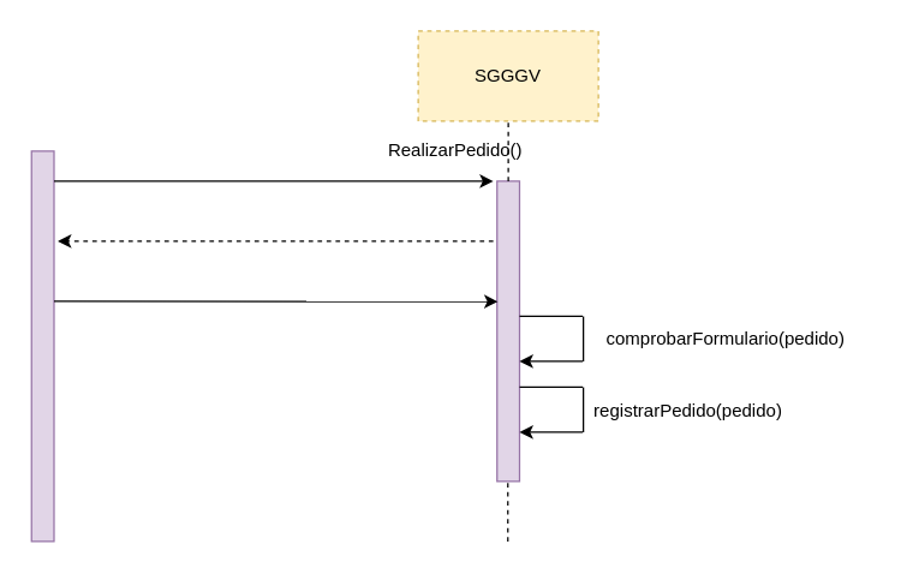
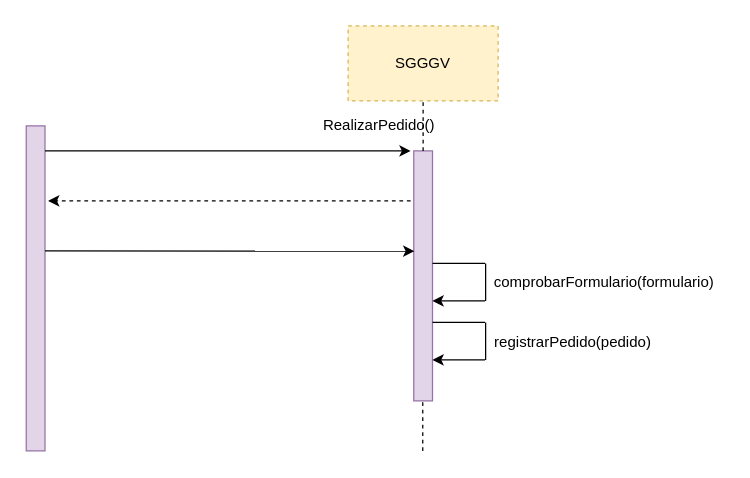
  <mxCell id="0" />
  <mxCell id="1" parent="0" />
  <mxCell id="2" value="SGGGV" style="rounded=0;whiteSpace=wrap;html=1;fillColor=#fff2cc;strokeColor=#d6b656;dashed=1;" vertex="1" parent="1"><mxGeometry x="278" y="20" width="120" height="60" as="geometry" /></mxCell>
  <mxCell id="3" value="" style="rounded=0;whiteSpace=wrap;html=1;fillColor=#e1d5e7;strokeColor=#9673a6;" vertex="1" parent="1"><mxGeometry x="20.5" y="100" width="15" height="260" as="geometry" /></mxCell>
  <mxCell id="4" value="" style="rounded=0;whiteSpace=wrap;html=1;fillColor=#e1d5e7;strokeColor=#9673a6;" vertex="1" parent="1"><mxGeometry x="330.5" y="120" width="15" height="200" as="geometry" /></mxCell>
  <mxCell id="5" value="" style="endArrow=classic;html=1;" edge="1" parent="1"><mxGeometry width="50" height="50" relative="1" as="geometry"><mxPoint x="35.5" y="120" as="sourcePoint" /><mxPoint x="328" y="120" as="targetPoint" /></mxGeometry></mxCell>
  <mxCell id="6" value="" style="endArrow=none;dashed=1;html=1;entryX=0.5;entryY=1;entryDx=0;entryDy=0;exitX=0.5;exitY=0;exitDx=0;exitDy=0;" edge="1" parent="1" source="4" target="2"><mxGeometry width="50" height="50" relative="1" as="geometry"><mxPoint x="258" y="280" as="sourcePoint" /><mxPoint x="308" y="230" as="targetPoint" /></mxGeometry></mxCell>
  <mxCell id="7" value="RealizarPedido()" style="text;html=1;strokeColor=none;fillColor=none;align=center;verticalAlign=middle;whiteSpace=wrap;rounded=0;" vertex="1" parent="1"><mxGeometry x="283" y="90" width="40" height="20" as="geometry" /></mxCell>
  <mxCell id="8" value="" style="endArrow=classic;html=1;dashed=1;" edge="1" parent="1"><mxGeometry width="50" height="50" relative="1" as="geometry"><mxPoint x="328" y="160" as="sourcePoint" /><mxPoint x="38" y="160" as="targetPoint" /></mxGeometry></mxCell>
  <mxCell id="9" value="" style="endArrow=none;html=1;" edge="1" parent="1"><mxGeometry width="50" height="50" relative="1" as="geometry"><mxPoint x="345.5" y="210" as="sourcePoint" /><mxPoint x="387.5" y="210" as="targetPoint" /></mxGeometry></mxCell>
  <mxCell id="10" value="" style="endArrow=none;html=1;" edge="1" parent="1"><mxGeometry width="50" height="50" relative="1" as="geometry"><mxPoint x="388" y="240" as="sourcePoint" /><mxPoint x="388" y="210" as="targetPoint" /></mxGeometry></mxCell>
  <mxCell id="11" value="" style="endArrow=none;html=1;startArrow=classic;startFill=1;" edge="1" parent="1"><mxGeometry width="50" height="50" relative="1" as="geometry"><mxPoint x="345.5" y="240" as="sourcePoint" /><mxPoint x="387.5" y="240" as="targetPoint" /></mxGeometry></mxCell>
- <mxCell id="12" value="comprobarFormulario(pedido)" style="text;html=1;strokeColor=none;fillColor=none;align=center;verticalAlign=middle;whiteSpace=wrap;rounded=0;" vertex="1" parent="1"><mxGeometry x="388" y="210" width="190" height="30" as="geometry" /></mxCell>
+ <mxCell id="12" value="comprobarFormulario(formulario)" style="text;html=1;strokeColor=none;fillColor=none;align=center;verticalAlign=middle;whiteSpace=wrap;rounded=0;" vertex="1" parent="1"><mxGeometry x="388" y="210" width="190" height="30" as="geometry" /></mxCell>
  <mxCell id="13" value="" style="endArrow=none;html=1;" edge="1" parent="1"><mxGeometry width="50" height="50" relative="1" as="geometry"><mxPoint x="345.5" y="257.21" as="sourcePoint" /><mxPoint x="387.5" y="257.21" as="targetPoint" /></mxGeometry></mxCell>
  <mxCell id="14" value="" style="endArrow=none;html=1;" edge="1" parent="1"><mxGeometry width="50" height="50" relative="1" as="geometry"><mxPoint x="388" y="287.21" as="sourcePoint" /><mxPoint x="388" y="257.21" as="targetPoint" /></mxGeometry></mxCell>
  <mxCell id="15" value="" style="endArrow=none;html=1;startArrow=classic;startFill=1;" edge="1" parent="1"><mxGeometry width="50" height="50" relative="1" as="geometry"><mxPoint x="345.5" y="287.21" as="sourcePoint" /><mxPoint x="387.5" y="287.21" as="targetPoint" /></mxGeometry></mxCell>
  <mxCell id="16" value="registrarPedido(pedido)" style="text;html=1;strokeColor=none;fillColor=none;align=center;verticalAlign=middle;whiteSpace=wrap;rounded=0;" vertex="1" parent="1"><mxGeometry x="388" y="262.5" width="140" height="20" as="geometry" /></mxCell>
  <mxCell id="17" value="" style="endArrow=classic;html=1;entryX=0.033;entryY=0.263;entryDx=0;entryDy=0;entryPerimeter=0;" edge="1" parent="1"><mxGeometry width="50" height="50" relative="1" as="geometry"><mxPoint x="35.5" y="200" as="sourcePoint" /><mxPoint x="330.995" y="200.215" as="targetPoint" /></mxGeometry></mxCell>
  <mxCell id="18" value="" style="endArrow=none;dashed=1;html=1;entryX=0.5;entryY=1;entryDx=0;entryDy=0;exitX=0.5;exitY=0;exitDx=0;exitDy=0;" edge="1" parent="1"><mxGeometry width="50" height="50" relative="1" as="geometry"><mxPoint x="337.71" y="360" as="sourcePoint" /><mxPoint x="337.71" y="320" as="targetPoint" /></mxGeometry></mxCell>
